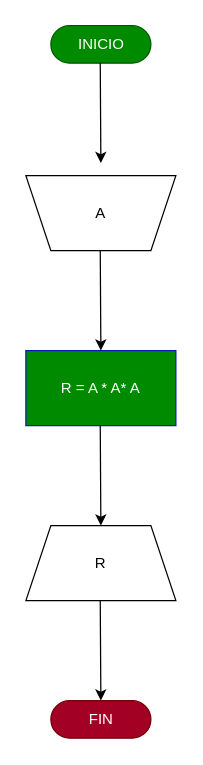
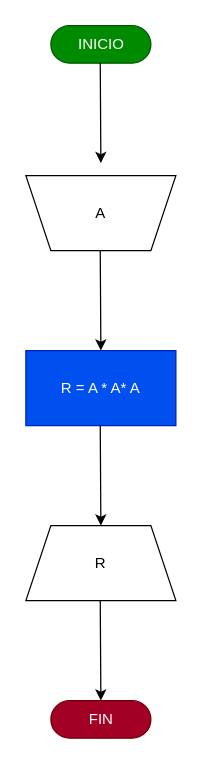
  <mxCell id="0" />
  <mxCell id="1" parent="0" />
  <mxCell id="2" value="INICIO" style="html=1;dashed=0;whitespace=wrap;shape=mxgraph.dfd.start;fillColor=#008a00;fontColor=#ffffff;strokeColor=#005700;" parent="1" vertex="1"><mxGeometry x="40" y="20" width="80" height="30" as="geometry" /></mxCell>
  <mxCell id="3" value="" style="endArrow=classic;html=1;" parent="1" edge="1"><mxGeometry width="50" height="50" relative="1" as="geometry"><mxPoint x="79.5" y="50" as="sourcePoint" /><mxPoint x="80" y="130" as="targetPoint" /></mxGeometry></mxCell>
  <mxCell id="4" value="A" style="shape=trapezoid;perimeter=trapezoidPerimeter;whiteSpace=wrap;html=1;fixedSize=1;direction=west;" parent="1" vertex="1"><mxGeometry x="20" y="140" width="120" height="60" as="geometry" /></mxCell>
  <mxCell id="5" value="" style="endArrow=classic;html=1;" parent="1" edge="1"><mxGeometry width="50" height="50" relative="1" as="geometry"><mxPoint x="79.5" y="200" as="sourcePoint" /><mxPoint x="80" y="280" as="targetPoint" /></mxGeometry></mxCell>
- <mxCell id="6" value="R = A * A* A" style="rounded=0;whiteSpace=wrap;html=1;fillColor=#008a00;fontColor=#ffffff;strokeColor=#001DBC;" parent="1" vertex="1"><mxGeometry x="20" y="280" width="120" height="60" as="geometry" /></mxCell>
+ <mxCell id="6" value="R = A * A* A" style="rounded=0;whiteSpace=wrap;html=1;fillColor=#0050ef;fontColor=#ffffff;strokeColor=#001DBC;" parent="1" vertex="1"><mxGeometry x="20" y="280" width="120" height="60" as="geometry" /></mxCell>
  <mxCell id="7" value="" style="endArrow=classic;html=1;" parent="1" edge="1"><mxGeometry width="50" height="50" relative="1" as="geometry"><mxPoint x="79.5" y="340" as="sourcePoint" /><mxPoint x="80" y="420" as="targetPoint" /></mxGeometry></mxCell>
  <mxCell id="8" value="R" style="shape=trapezoid;perimeter=trapezoidPerimeter;whiteSpace=wrap;html=1;fixedSize=1;" parent="1" vertex="1"><mxGeometry x="20" y="420" width="120" height="60" as="geometry" /></mxCell>
  <mxCell id="9" value="" style="endArrow=classic;html=1;" parent="1" edge="1"><mxGeometry width="50" height="50" relative="1" as="geometry"><mxPoint x="79.5" y="480" as="sourcePoint" /><mxPoint x="80" y="560" as="targetPoint" /></mxGeometry></mxCell>
  <mxCell id="10" value="FIN" style="html=1;dashed=0;whitespace=wrap;shape=mxgraph.dfd.start;fillColor=#a20025;fontColor=#ffffff;strokeColor=#6F0000;" parent="1" vertex="1"><mxGeometry x="40" y="560" width="80" height="30" as="geometry" /></mxCell>
